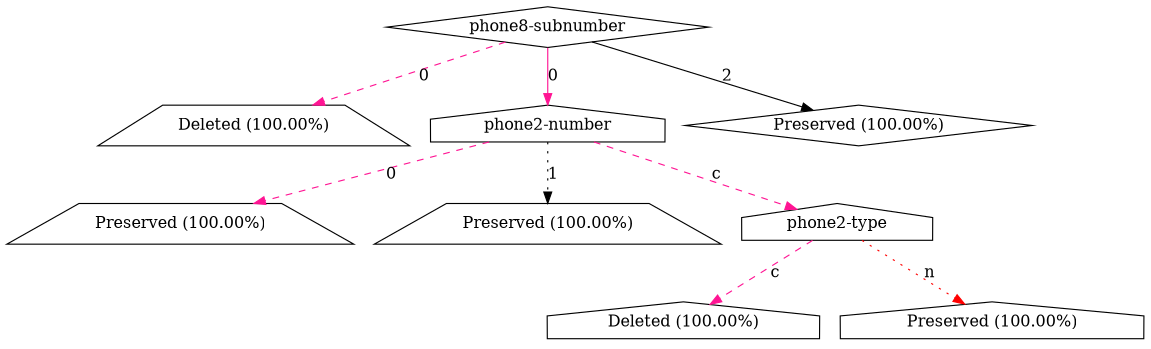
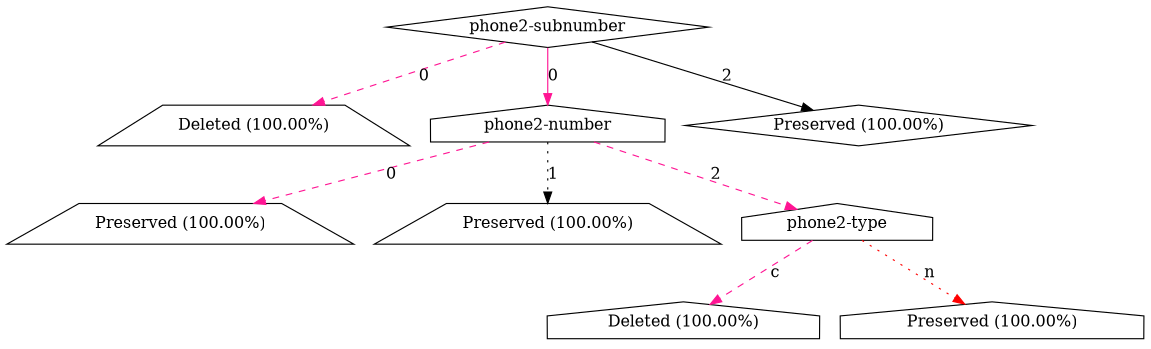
  digraph {
    node [shape=house]
    edge [color=deeppink style=dashed]
-   n1 [label="phone8-subnumber" shape=diamond]
+   n1 [label="phone2-subnumber" shape=diamond]
    n2 [label="Deleted (100.00%)" shape=trapezium]
    n3 [label="phone2-number"]
    n4 [label="Preserved (100.00%)" shape=diamond]
    n5 [label="Preserved (100.00%)" shape=trapezium]
    n6 [label="Preserved (100.00%)" shape=trapezium]
    n7 [label="phone2-type"]
    n8 [label="Deleted (100.00%)"]
    n9 [label="Preserved (100.00%)"]
    n1 -> n2 [label=0]
    n1 -> n3 [label=0 style=solid]
    n1 -> n4 [color=black label=2 style=solid]
    n3 -> n5 [label=0]
    n3 -> n6 [color=black label=1 style=dotted]
-   n3 -> n7 [label=c]
+   n3 -> n7 [label=2]
    n7 -> n8 [label=c]
    n7 -> n9 [color=red label=n style=dotted]
  }
